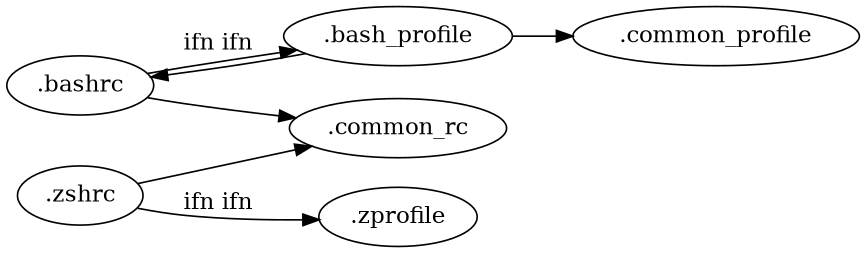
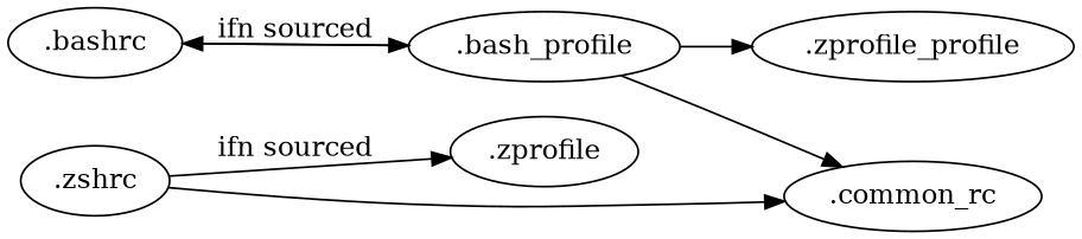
  digraph {
    rankdir=LR
    ".bashrc"
    ".zshrc"
    ".bash_profile"
    ".zprofile"
    ".common_rc"
-   ".common_profile"
+   ".common_profile" [label=".zprofile_profile"]
    subgraph sub_1 {
      rank=same
      ".bashrc"
      ".zshrc"
    }
    subgraph sub_2 {
      rank=same
      ".bash_profile"
      ".zprofile"
    }
-   ".bashrc" -> ".bash_profile" [label="ifn ifn"]
-   ".bashrc" -> ".common_rc"
-   ".zshrc" -> ".zprofile" [label="ifn ifn"]
+   ".bashrc" -> ".bash_profile" [label="ifn sourced"]
+   ".bash_profile" -> ".common_rc"
+   ".zshrc" -> ".zprofile" [label="ifn sourced"]
    ".zshrc" -> ".common_rc"
    ".bash_profile" -> ".bashrc"
    ".bash_profile" -> ".common_profile"
  }
